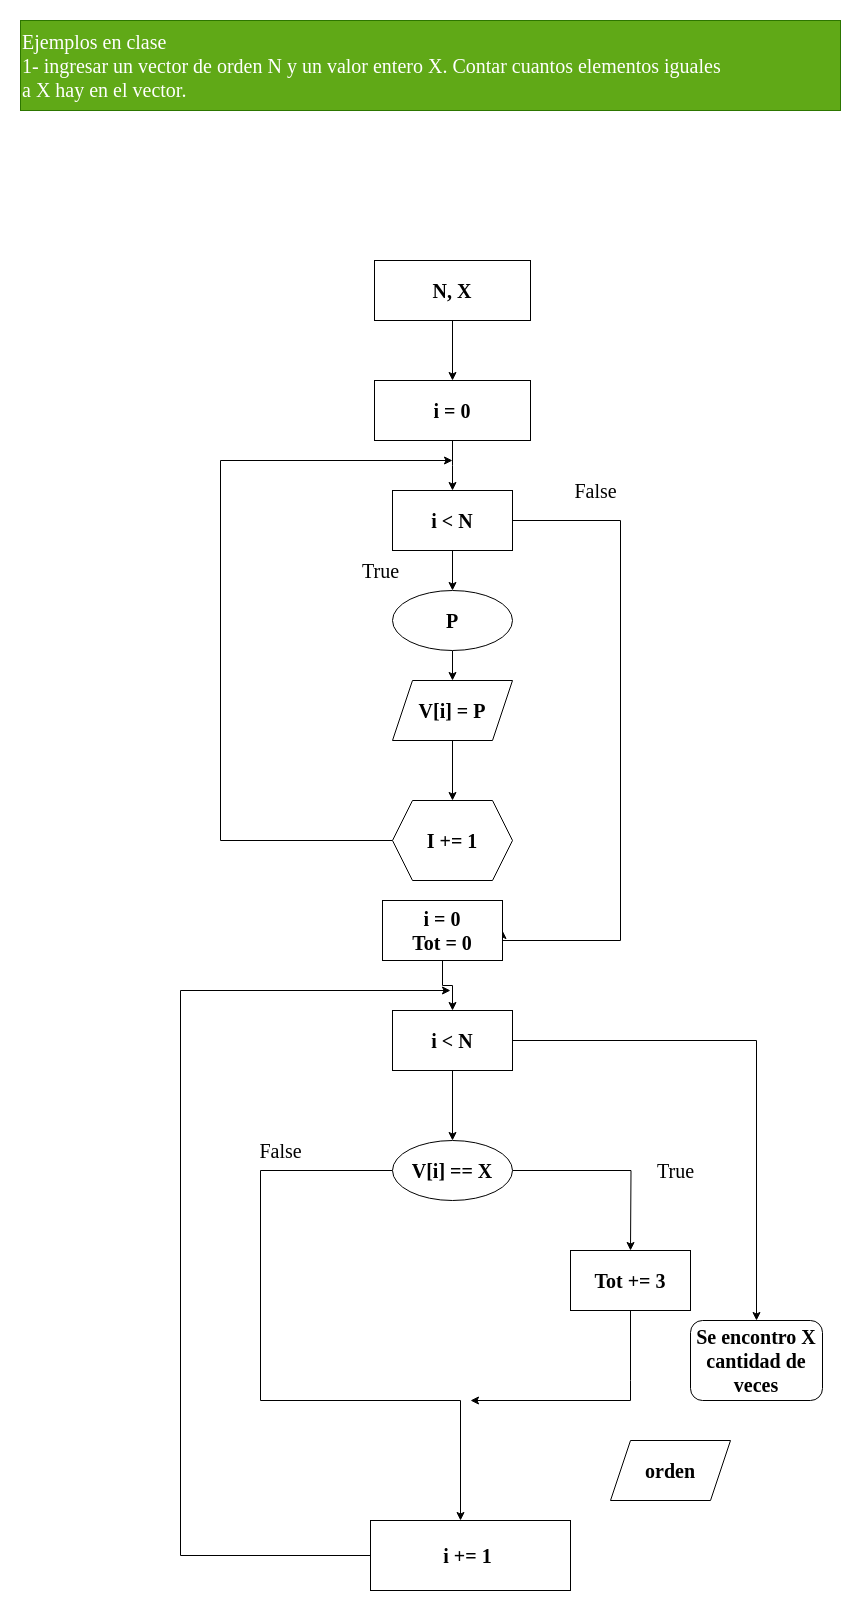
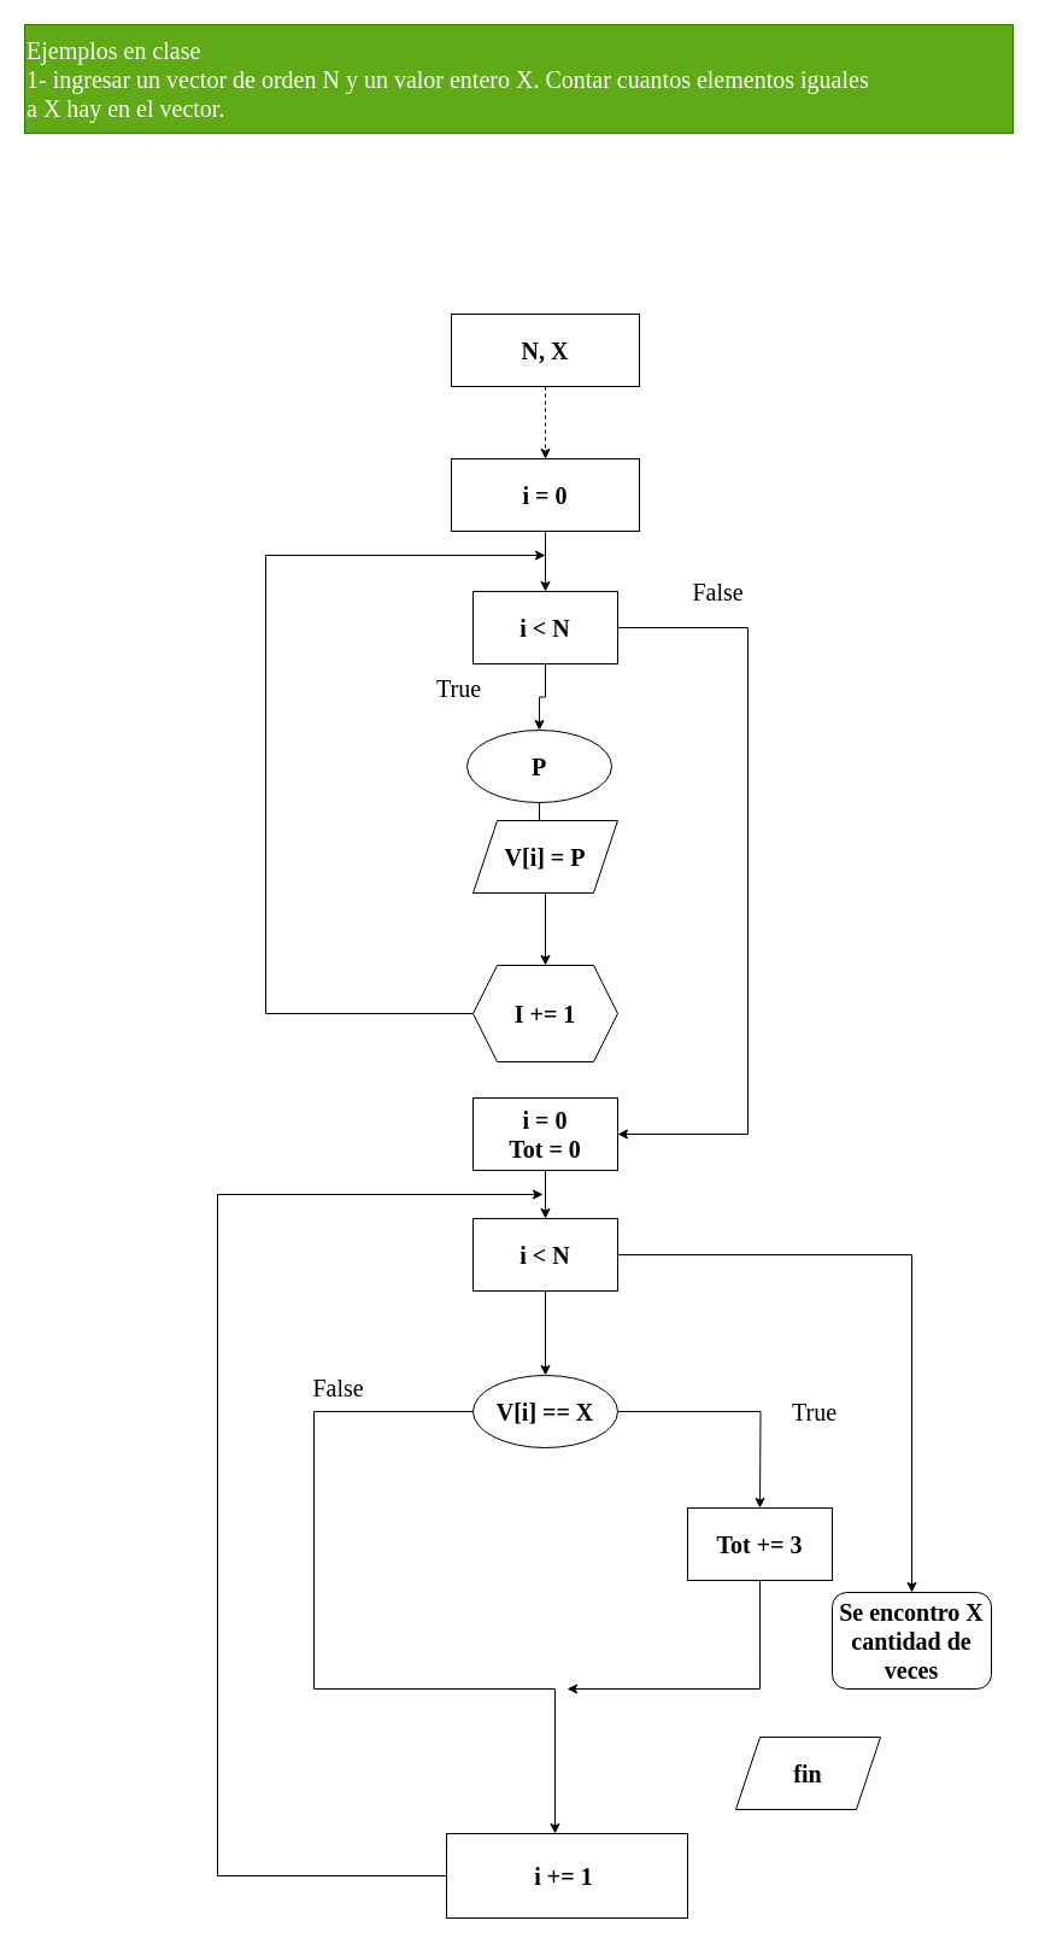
  <mxCell id="0" />
  <mxCell id="1" parent="0" />
- <mxCell id="2" value="" style="edgeStyle=orthogonalEdgeStyle;rounded=0;orthogonalLoop=1;jettySize=auto;html=1;fontFamily=Comic Sans MS;fontSize=20;" edge="1" parent="1" source="3" target="5"><mxGeometry relative="1" as="geometry" /></mxCell>
+ <mxCell id="2" value="" style="edgeStyle=orthogonalEdgeStyle;rounded=0;orthogonalLoop=1;jettySize=auto;html=1;fontFamily=Comic Sans MS;fontSize=20;dashed=1;" edge="1" parent="1" source="3" target="5"><mxGeometry relative="1" as="geometry" /></mxCell>
  <mxCell id="3" value="N, X" style="rounded=0;whiteSpace=wrap;html=1;fontSize=20;fontStyle=1;fontFamily=Comic Sans MS;" vertex="1" parent="1"><mxGeometry x="374" y="260" width="156" height="60" as="geometry" /></mxCell>
  <mxCell id="4" style="edgeStyle=orthogonalEdgeStyle;rounded=0;orthogonalLoop=1;jettySize=auto;html=1;fontFamily=Comic Sans MS;fontSize=20;" edge="1" parent="1" source="5"><mxGeometry relative="1" as="geometry"><mxPoint x="452" y="490" as="targetPoint" /></mxGeometry></mxCell>
  <mxCell id="5" value="i = 0" style="rounded=0;whiteSpace=wrap;html=1;fontSize=20;fontStyle=1;fontFamily=Comic Sans MS;" vertex="1" parent="1"><mxGeometry x="374" y="380" width="156" height="60" as="geometry" /></mxCell>
  <mxCell id="6" value="" style="edgeStyle=orthogonalEdgeStyle;rounded=0;orthogonalLoop=1;jettySize=auto;html=1;fontFamily=Comic Sans MS;fontSize=20;" edge="1" parent="1" source="8" target="10"><mxGeometry relative="1" as="geometry" /></mxCell>
  <mxCell id="7" style="edgeStyle=orthogonalEdgeStyle;rounded=0;orthogonalLoop=1;jettySize=auto;html=1;fontFamily=Comic Sans MS;fontSize=20;entryX=1;entryY=0.5;entryDx=0;entryDy=0;" edge="1" parent="1" source="8" target="17"><mxGeometry relative="1" as="geometry"><mxPoint x="460" y="940" as="targetPoint" /><Array as="points"><mxPoint x="620" y="520" /><mxPoint x="620" y="940" /></Array></mxGeometry></mxCell>
  <mxCell id="8" value="i &amp;lt; N" style="rounded=0;whiteSpace=wrap;html=1;fontFamily=Comic Sans MS;fontSize=20;fontStyle=1" vertex="1" parent="1"><mxGeometry x="392" y="490" width="120" height="60" as="geometry" /></mxCell>
  <mxCell id="9" value="" style="edgeStyle=orthogonalEdgeStyle;rounded=0;orthogonalLoop=1;jettySize=auto;html=1;fontFamily=Comic Sans MS;fontSize=20;" edge="1" parent="1" source="10" target="12"><mxGeometry relative="1" as="geometry" /></mxCell>
- <mxCell id="10" value="P" style="ellipse;whiteSpace=wrap;html=1;fontSize=20;fontFamily=Comic Sans MS;rounded=0;fontStyle=1" vertex="1" parent="1"><mxGeometry x="392" y="590" width="120" height="60" as="geometry" /></mxCell>
+ <mxCell id="10" value="P" style="ellipse;whiteSpace=wrap;html=1;fontSize=20;fontFamily=Comic Sans MS;rounded=0;fontStyle=1" vertex="1" parent="1"><mxGeometry x="387" y="605" width="120" height="60" as="geometry" /></mxCell>
  <mxCell id="11" value="" style="edgeStyle=orthogonalEdgeStyle;rounded=0;orthogonalLoop=1;jettySize=auto;html=1;fontFamily=Comic Sans MS;fontSize=20;" edge="1" parent="1" source="12" target="15"><mxGeometry relative="1" as="geometry" /></mxCell>
  <mxCell id="12" value="V[i] = P" style="shape=parallelogram;perimeter=parallelogramPerimeter;whiteSpace=wrap;html=1;fixedSize=1;fontSize=20;fontFamily=Comic Sans MS;rounded=0;fontStyle=1" vertex="1" parent="1"><mxGeometry x="392" y="680" width="120" height="60" as="geometry" /></mxCell>
  <mxCell id="13" value="&lt;span style=&quot;font-size: 20px;&quot;&gt;Ejemplos en clase&amp;nbsp;&amp;nbsp;&lt;/span&gt;&lt;br style=&quot;font-size: 20px;&quot;&gt;&lt;span style=&quot;font-size: 20px;&quot;&gt;1- ingresar un vector de orden N y un valor entero X. Contar cuantos elementos iguales&lt;/span&gt;&lt;br style=&quot;font-size: 20px;&quot;&gt;&lt;span style=&quot;font-size: 20px;&quot;&gt;a X hay en el vector.&lt;/span&gt;" style="rounded=0;whiteSpace=wrap;html=1;fontFamily=Comic Sans MS;fontSize=20;align=left;fillColor=#60a917;fontColor=#ffffff;strokeColor=#2D7600;" vertex="1" parent="1"><mxGeometry width="820" height="90" as="geometry" x="20" y="20" /></mxCell>
  <mxCell id="14" style="edgeStyle=orthogonalEdgeStyle;rounded=0;orthogonalLoop=1;jettySize=auto;html=1;fontFamily=Comic Sans MS;fontSize=20;" edge="1" parent="1" source="15"><mxGeometry relative="1" as="geometry"><mxPoint x="452" y="460" as="targetPoint" /><Array as="points"><mxPoint x="220" y="840" /></Array></mxGeometry></mxCell>
  <mxCell id="15" value="I += 1" style="shape=hexagon;perimeter=hexagonPerimeter2;whiteSpace=wrap;html=1;fixedSize=1;fontSize=20;fontFamily=Comic Sans MS;rounded=0;fontStyle=1;" vertex="1" parent="1"><mxGeometry x="392" y="800" width="120" height="80" as="geometry" /></mxCell>
  <mxCell id="16" style="edgeStyle=orthogonalEdgeStyle;rounded=0;orthogonalLoop=1;jettySize=auto;html=1;exitX=0.5;exitY=1;exitDx=0;exitDy=0;entryX=0.5;entryY=0;entryDx=0;entryDy=0;fontFamily=Comic Sans MS;fontSize=20;" edge="1" parent="1" source="17" target="22"><mxGeometry relative="1" as="geometry" /></mxCell>
- <mxCell id="17" value="&lt;b&gt;i = 0&lt;/b&gt;&lt;br&gt;&lt;b&gt;Tot&amp;nbsp;= 0&lt;/b&gt;" style="rounded=0;whiteSpace=wrap;html=1;fontFamily=Comic Sans MS;fontSize=20;" vertex="1" parent="1"><mxGeometry x="382" y="900" width="120" height="60" as="geometry" /></mxCell>
+ <mxCell id="17" value="&lt;b&gt;i = 0&lt;/b&gt;&lt;br&gt;&lt;b&gt;Tot&amp;nbsp;= 0&lt;/b&gt;" style="rounded=0;whiteSpace=wrap;html=1;fontFamily=Comic Sans MS;fontSize=20;" vertex="1" parent="1"><mxGeometry x="392" y="910" width="120" height="60" as="geometry" /></mxCell>
  <mxCell id="18" value="False" style="text;html=1;align=center;verticalAlign=middle;resizable=0;points=[];autosize=1;strokeColor=none;fillColor=none;fontSize=20;fontFamily=Comic Sans MS;" vertex="1" parent="1"><mxGeometry x="560" y="470" width="70" height="40" as="geometry" /></mxCell>
  <mxCell id="19" value="True" style="text;html=1;align=center;verticalAlign=middle;resizable=0;points=[];autosize=1;strokeColor=none;fillColor=none;fontSize=20;fontFamily=Comic Sans MS;" vertex="1" parent="1"><mxGeometry x="345" y="550" width="70" height="40" as="geometry" /></mxCell>
  <mxCell id="20" style="edgeStyle=orthogonalEdgeStyle;rounded=0;orthogonalLoop=1;jettySize=auto;html=1;exitX=0.5;exitY=1;exitDx=0;exitDy=0;fontFamily=Comic Sans MS;fontSize=20;entryX=0.5;entryY=0;entryDx=0;entryDy=0;" edge="1" parent="1" source="22" target="25"><mxGeometry relative="1" as="geometry"><mxPoint x="452.692" y="1110" as="targetPoint" /></mxGeometry></mxCell>
  <mxCell id="21" style="edgeStyle=orthogonalEdgeStyle;rounded=0;orthogonalLoop=1;jettySize=auto;html=1;fontFamily=Comic Sans MS;fontSize=20;entryX=0.5;entryY=0;entryDx=0;entryDy=0;" edge="1" parent="1" source="22" target="32"><mxGeometry relative="1" as="geometry"><mxPoint x="750" y="1290" as="targetPoint" /></mxGeometry></mxCell>
  <mxCell id="22" value="&lt;b&gt;i &amp;lt; N&lt;/b&gt;" style="rounded=0;whiteSpace=wrap;html=1;fontFamily=Comic Sans MS;fontSize=20;" vertex="1" parent="1"><mxGeometry x="392" y="1010" width="120" height="60" as="geometry" /></mxCell>
  <mxCell id="23" style="edgeStyle=orthogonalEdgeStyle;rounded=0;orthogonalLoop=1;jettySize=auto;html=1;exitX=1;exitY=0.5;exitDx=0;exitDy=0;fontFamily=Comic Sans MS;fontSize=20;" edge="1" parent="1" source="25"><mxGeometry relative="1" as="geometry"><mxPoint x="630" y="1250" as="targetPoint" /></mxGeometry></mxCell>
  <mxCell id="24" style="edgeStyle=orthogonalEdgeStyle;rounded=0;orthogonalLoop=1;jettySize=auto;html=1;exitX=0;exitY=0.5;exitDx=0;exitDy=0;fontFamily=Comic Sans MS;fontSize=20;" edge="1" parent="1" source="25"><mxGeometry relative="1" as="geometry"><mxPoint x="460" y="1520" as="targetPoint" /><Array as="points"><mxPoint x="260" y="1170" /><mxPoint x="260" y="1400" /><mxPoint x="460" y="1400" /></Array></mxGeometry></mxCell>
  <mxCell id="25" value="V[i] == X" style="ellipse;whiteSpace=wrap;html=1;fontFamily=Comic Sans MS;fontSize=20;fontStyle=1" vertex="1" parent="1"><mxGeometry x="392" y="1140" width="120" height="60" as="geometry" /></mxCell>
  <mxCell id="26" style="edgeStyle=orthogonalEdgeStyle;rounded=0;orthogonalLoop=1;jettySize=auto;html=1;fontFamily=Comic Sans MS;fontSize=20;" edge="1" parent="1" source="27"><mxGeometry relative="1" as="geometry"><mxPoint x="470" y="1400" as="targetPoint" /><Array as="points"><mxPoint x="630" y="1380" /><mxPoint x="630" y="1380" /></Array></mxGeometry></mxCell>
  <mxCell id="27" value="Tot += 3" style="whiteSpace=wrap;html=1;fontFamily=Comic Sans MS;fontSize=20;fontStyle=1" vertex="1" parent="1"><mxGeometry x="570" y="1250" width="120" height="60" as="geometry" /></mxCell>
  <mxCell id="28" value="True" style="text;html=1;align=center;verticalAlign=middle;resizable=0;points=[];autosize=1;strokeColor=none;fillColor=none;fontSize=20;fontFamily=Comic Sans MS;" vertex="1" parent="1"><mxGeometry x="640" y="1150" width="70" height="40" as="geometry" /></mxCell>
  <mxCell id="29" style="edgeStyle=orthogonalEdgeStyle;rounded=0;orthogonalLoop=1;jettySize=auto;html=1;exitX=0;exitY=0.5;exitDx=0;exitDy=0;fontFamily=Comic Sans MS;fontSize=20;" edge="1" parent="1" source="30"><mxGeometry relative="1" as="geometry"><mxPoint x="450" y="990" as="targetPoint" /><Array as="points"><mxPoint x="180" y="1555" /></Array></mxGeometry></mxCell>
  <mxCell id="30" value="&lt;b&gt;i += 1&amp;nbsp;&lt;/b&gt;" style="rounded=0;whiteSpace=wrap;html=1;fontFamily=Comic Sans MS;fontSize=20;" vertex="1" parent="1"><mxGeometry x="370" y="1520" width="200" height="70" as="geometry" /></mxCell>
- <mxCell id="31" value="orden" style="shape=parallelogram;perimeter=parallelogramPerimeter;whiteSpace=wrap;html=1;fixedSize=1;fontFamily=Comic Sans MS;fontSize=20;fontStyle=1" vertex="1" parent="1"><mxGeometry x="610" y="1440" width="120" height="60" as="geometry" /></mxCell>
+ <mxCell id="31" value="fin" style="shape=parallelogram;perimeter=parallelogramPerimeter;whiteSpace=wrap;html=1;fixedSize=1;fontFamily=Comic Sans MS;fontSize=20;fontStyle=1" vertex="1" parent="1"><mxGeometry x="610" y="1440" width="120" height="60" as="geometry" /></mxCell>
  <mxCell id="32" value="Se encontro X cantidad de veces" style="rounded=1;whiteSpace=wrap;html=1;fontFamily=Comic Sans MS;fontSize=20;fontStyle=1" vertex="1" parent="1"><mxGeometry x="690" y="1320" width="132" height="80" as="geometry" /></mxCell>
  <mxCell id="33" value="False" style="text;html=1;align=center;verticalAlign=middle;resizable=0;points=[];autosize=1;strokeColor=none;fillColor=none;fontSize=20;fontFamily=Comic Sans MS;" vertex="1" parent="1"><mxGeometry x="245" y="1130" width="70" height="40" as="geometry" /></mxCell>
